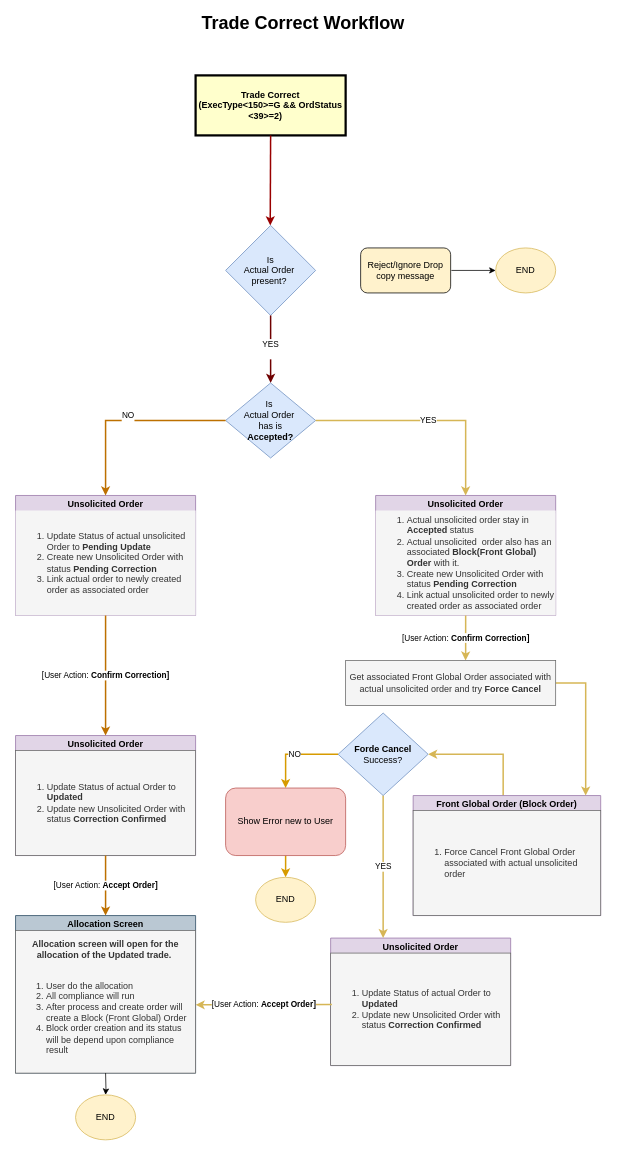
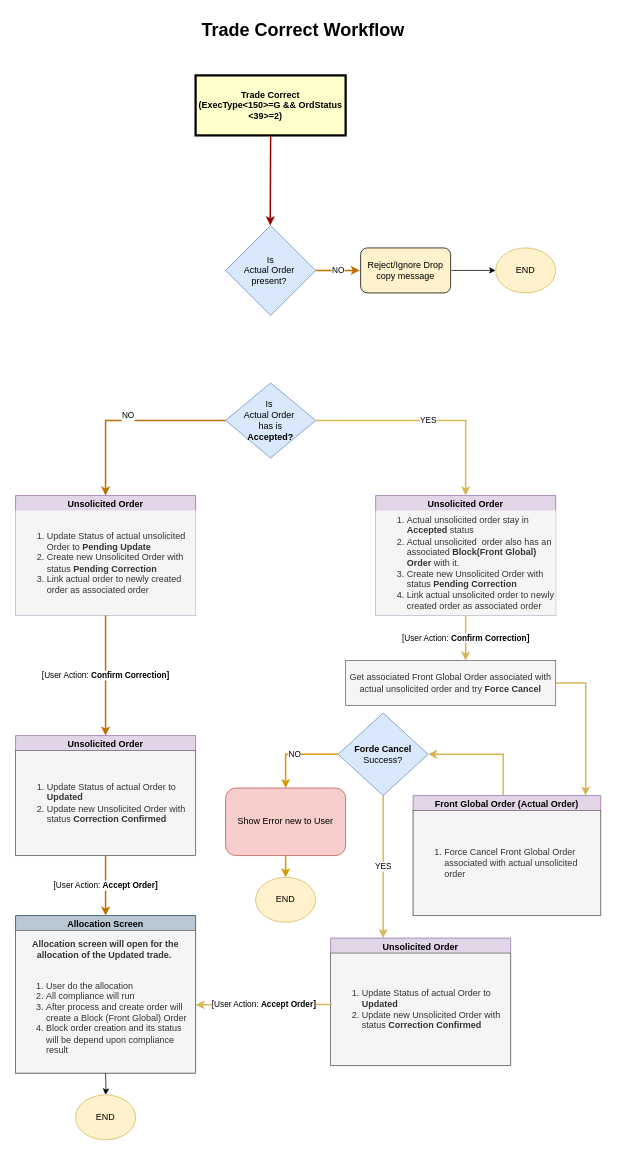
  <mxCell id="0" />
  <mxCell id="1" parent="0" />
  <mxCell id="2" value="Trade Correct&#10;(ExecType&lt;150&gt;=G &amp;&amp; OrdStatus &lt;39&gt;=2)    " style="whiteSpace=wrap;align=center;verticalAlign=middle;fontStyle=1;strokeWidth=3;fillColor=#FFFFCC" parent="1" vertex="1"><mxGeometry x="260" y="100" width="200" height="80" as="geometry" /></mxCell>
  <mxCell id="3" value="" style="edgeStyle=none;noEdgeStyle=1;strokeColor=#990000;strokeWidth=2;" parent="1" edge="1"><mxGeometry width="100" height="100" relative="1" as="geometry"><mxPoint x="360" y="180" as="sourcePoint" /><mxPoint x="359.5" y="300" as="targetPoint" /></mxGeometry></mxCell>
  <mxCell id="4" value="Unsolicited Order" style="swimlane;whiteSpace=wrap;html=1;fillColor=#e1d5e7;strokeColor=#9673a6;" parent="1" vertex="1"><mxGeometry x="20" y="660" width="240" height="160" as="geometry" /></mxCell>
  <mxCell id="5" value="&lt;ol&gt;&lt;li&gt;Update Status of actual unsolicited Order to &lt;b&gt;Pending Update&lt;/b&gt;&lt;/li&gt;&lt;li&gt;Create new Unsolicited Order with status &lt;b&gt;Pending&amp;nbsp;Correction&lt;/b&gt;&lt;/li&gt;&lt;li&gt;Link actual order to newly created order as associated order&lt;/li&gt;&lt;/ol&gt;" style="text;html=1;align=left;verticalAlign=middle;whiteSpace=wrap;rounded=0;fillColor=#f5f5f5;fontColor=#333333;strokeColor=none;" parent="4" vertex="1"><mxGeometry y="20" width="240" height="140" as="geometry" /></mxCell>
+ <mxCell id="6" value="NO" style="edgeStyle=orthogonalEdgeStyle;rounded=0;orthogonalLoop=1;jettySize=auto;html=1;fillColor=#f0a30a;strokeColor=#BD7000;strokeWidth=2;" parent="1" source="7" target="8" edge="1"><mxGeometry relative="1" as="geometry"><mxPoint x="540" y="360" as="targetPoint" /><Array as="points"><mxPoint x="430" y="360" /><mxPoint x="430" y="360" /></Array></mxGeometry></mxCell>
  <mxCell id="7" value="&lt;div&gt;Is&lt;/div&gt;Actual Order&amp;nbsp;&lt;div&gt;present?&amp;nbsp;&lt;/div&gt;" style="rhombus;whiteSpace=wrap;html=1;fillColor=#dae8fc;strokeColor=#6c8ebf;" parent="1" vertex="1"><mxGeometry x="300" y="300" width="120" height="120" as="geometry" /></mxCell>
  <mxCell id="8" value="Reject/Ignore Drop copy message" style="rounded=1;whiteSpace=wrap;html=1;fillColor=#fff2cc;strokeColor=default;perimeterSpacing=1;gradientColor=none;" parent="1" vertex="1"><mxGeometry x="480" y="330" width="120" height="60" as="geometry" /></mxCell>
- <mxCell id="9" value="YES&lt;div&gt;&lt;br&gt;&lt;/div&gt;" style="edgeStyle=orthogonalEdgeStyle;rounded=0;orthogonalLoop=1;jettySize=auto;html=1;fillColor=#a20025;strokeColor=#6F0000;strokeWidth=2;" parent="1" source="7" target="10" edge="1"><mxGeometry relative="1" as="geometry"><mxPoint x="359" y="490" as="targetPoint" /></mxGeometry></mxCell>
  <mxCell id="10" value="Is&amp;nbsp;&lt;div&gt;Actual Order&amp;nbsp;&lt;div&gt;has is&lt;/div&gt;&lt;div&gt;&lt;b&gt;Accepted?&lt;/b&gt;&lt;/div&gt;&lt;/div&gt;" style="rhombus;whiteSpace=wrap;html=1;fillColor=#dae8fc;strokeColor=#6c8ebf;" parent="1" vertex="1"><mxGeometry x="300" y="510" width="120" height="100" as="geometry" /></mxCell>
  <mxCell id="11" value="NO&lt;div&gt;&lt;br&gt;&lt;/div&gt;" style="edgeStyle=orthogonalEdgeStyle;rounded=0;orthogonalLoop=1;jettySize=auto;html=1;exitX=0;exitY=0.5;exitDx=0;exitDy=0;entryX=0.5;entryY=0;entryDx=0;entryDy=0;fillColor=#f0a30a;strokeColor=#BD7000;strokeWidth=2;" parent="1" source="10" target="4" edge="1"><mxGeometry relative="1" as="geometry"><mxPoint x="359" y="670" as="targetPoint" /><Array as="points"><mxPoint x="140" y="560" /></Array></mxGeometry></mxCell>
  <mxCell id="12" value="Unsolicited Order" style="swimlane;whiteSpace=wrap;html=1;fillColor=#e1d5e7;strokeColor=#9673a6;" parent="1" vertex="1"><mxGeometry x="20" y="980" width="240" height="160" as="geometry" /></mxCell>
  <mxCell id="13" value="&lt;ol&gt;&lt;li&gt;Update Status of actual Order to &lt;b&gt;Updated&lt;/b&gt;&lt;/li&gt;&lt;li&gt;Update new Unsolicited Order with status &lt;b&gt;Correction Confirmed&lt;/b&gt;&lt;/li&gt;&lt;/ol&gt;" style="text;html=1;align=left;verticalAlign=middle;whiteSpace=wrap;rounded=0;fillColor=#f5f5f5;fontColor=#333333;strokeColor=#666666;" parent="12" vertex="1"><mxGeometry y="20" width="240" height="140" as="geometry" /></mxCell>
  <mxCell id="14" value="[User Action: &lt;b&gt;Confirm Correction]&lt;/b&gt;" style="endArrow=classic;html=1;rounded=0;exitX=0.5;exitY=1;exitDx=0;exitDy=0;entryX=0.5;entryY=0;entryDx=0;entryDy=0;fillColor=#f0a30a;strokeColor=#BD7000;strokeWidth=2;" parent="1" source="4" target="12" edge="1"><mxGeometry relative="1" as="geometry"><mxPoint x="500" y="930" as="sourcePoint" /><mxPoint x="600" y="930" as="targetPoint" /></mxGeometry></mxCell>
  <mxCell id="15" value="Unsolicited Order" style="swimlane;whiteSpace=wrap;html=1;fillColor=#e1d5e7;strokeColor=#9673a6;" parent="1" vertex="1"><mxGeometry x="500" y="660" width="240" height="160" as="geometry" /></mxCell>
  <mxCell id="16" value="&lt;ol&gt;&lt;li&gt;Actual unsolicited order stay in &lt;b&gt;Accepted &lt;/b&gt;status&lt;/li&gt;&lt;li&gt;Actual unsolicited&amp;nbsp; order also has an associated &lt;b&gt;Block(Front Global) Order&lt;/b&gt; with it.&lt;/li&gt;&lt;li&gt;Create new Unsolicited Order with status &lt;b&gt;Pending&amp;nbsp;Correction&lt;/b&gt;&lt;/li&gt;&lt;li&gt;Link actual unsolicited&amp;nbsp;order to newly created order as associated order&lt;/li&gt;&lt;/ol&gt;" style="text;html=1;align=left;verticalAlign=middle;whiteSpace=wrap;rounded=0;fillColor=#f5f5f5;fontColor=#333333;strokeColor=none;" parent="15" vertex="1"><mxGeometry y="20" width="240" height="140" as="geometry" /></mxCell>
  <mxCell id="17" value="&lt;div&gt;YES&lt;/div&gt;" style="edgeStyle=orthogonalEdgeStyle;rounded=0;orthogonalLoop=1;jettySize=auto;html=1;exitX=1;exitY=0.5;exitDx=0;exitDy=0;entryX=0.5;entryY=0;entryDx=0;entryDy=0;fillColor=#fff2cc;strokeColor=#d6b656;curved=0;strokeWidth=2;gradientColor=#ffd966;" parent="1" source="10" target="15" edge="1"><mxGeometry relative="1" as="geometry"><mxPoint x="780" y="560" as="sourcePoint" /><mxPoint x="839" y="670" as="targetPoint" /></mxGeometry></mxCell>
  <mxCell id="18" value="Unsolicited Order" style="swimlane;whiteSpace=wrap;html=1;fillColor=#e1d5e7;strokeColor=#9673a6;" parent="1" vertex="1"><mxGeometry x="440" y="1250" width="240" height="170" as="geometry" /></mxCell>
  <mxCell id="19" value="&lt;ol&gt;&lt;li&gt;&lt;span style=&quot;color: rgba(0, 0, 0, 0); font-family: monospace; font-size: 0px; text-wrap-mode: nowrap;&quot;&gt;%3CmxGraphModel%3E%3Croot%3E%3CmxCell%20id%3D%220%22%2F%3E%3CmxCell%20id%3D%221%22%20parent%3D%220%22%2F%3E%3CmxCell%20id%3D%222%22%20value%3D%22Unsolicited%20Order%22%20style%3D%22swimlane%3BwhiteSpace%3Dwrap%3Bhtml%3D1%3BfillColor%3D%23e1d5e7%3BstrokeColor%3D%239673a6%3B%22%20vertex%3D%221%22%20parent%3D%221%22%3E%3CmxGeometry%20x%3D%2240%22%20y%3D%22920%22%20width%3D%22240%22%20height%3D%22160%22%20as%3D%22geometry%22%2F%3E%3C%2FmxCell%3E%3CmxCell%20id%3D%223%22%20value%3D%22%26lt%3Bol%26gt%3B%26lt%3Bli%26gt%3BUpdate%20Status%20of%20actual%20Order%20to%20%26lt%3Bb%26gt%3BCancelled%26lt%3B%2Fb%26gt%3B%26lt%3B%2Fli%26gt%3B%26lt%3Bli%26gt%3BUpdate%20new%20Unsolicited%20Order%20with%20status%20%26lt%3Bb%26gt%3BCancelled%20Confirmed%26lt%3B%2Fb%26gt%3B%26lt%3B%2Fli%26gt%3B%26lt%3B%2Fol%26gt%3B%22%20style%3D%22text%3Bhtml%3D1%3Balign%3Dleft%3BverticalAlign%3Dmiddle%3BwhiteSpace%3Dwrap%3Brounded%3D0%3BfillColor%3D%23f5f5f5%3BfontColor%3D%23333333%3BstrokeColor%3D%23666666%3B%22%20vertex%3D%221%22%20parent%3D%222%22%3E%3CmxGeometry%20y%3D%2220%22%20width%3D%22240%22%20height%3D%22140%22%20as%3D%22geometry%22%2F%3E%3C%2FmxCell%3E%3CmxCell%20id%3D%224%22%20value%3D%22%5BUser%20Action%3A%20%26lt%3Bb%26gt%3BCancel%20Confirm%5D%26lt%3B%2Fb%26gt%3B%22%20style%3D%22endArrow%3Dclassic%3Bhtml%3D1%3Brounded%3D0%3BexitX%3D0.5%3BexitY%3D1%3BexitDx%3D0%3BexitDy%3D0%3BentryX%3D0.5%3BentryY%3D0%3BentryDx%3D0%3BentryDy%3D0%3BfillColor%3D%23f0a30a%3BstrokeColor%3D%23BD7000%3BstrokeWidth%3D2%3B%22%20edge%3D%221%22%20target%3D%222%22%20parent%3D%221%22%3E%3CmxGeometry%20relative%3D%221%22%20as%3D%22geometry%22%3E%3CmxPoint%20x%3D%22160%22%20y%3D%22760%22%20as%3D%22sourcePoint%22%2F%3E%3CmxPoint%20x%3D%22620%22%20y%3D%22870%22%20as%3D%22targetPoint%22%2F%3E%3C%2FmxGeometry%3E%3C%2FmxCell%3E%3C%2Froot%3E%3C%2FmxGraphModel%3E&lt;/span&gt;Update Status of actual Order to &lt;b style=&quot;background-color: transparent; color: light-dark(rgb(51, 51, 51), rgb(193, 193, 193));&quot;&gt;Updated&lt;/b&gt;&lt;/li&gt;&lt;li&gt;Update new Unsolicited Order with status &lt;b&gt;Correction Confirmed&lt;/b&gt;&lt;/li&gt;&lt;/ol&gt;" style="text;html=1;align=left;verticalAlign=middle;whiteSpace=wrap;rounded=0;fillColor=#f5f5f5;fontColor=#333333;strokeColor=#666666;" parent="18" vertex="1"><mxGeometry y="20" width="240" height="150" as="geometry" /></mxCell>
  <mxCell id="20" value="[User Action:&amp;nbsp;&lt;b&gt;Confirm Correction&lt;/b&gt;&lt;b&gt;]&lt;/b&gt;" style="endArrow=classic;html=1;rounded=0;exitX=0.5;exitY=1;exitDx=0;exitDy=0;entryX=0.571;entryY=0;entryDx=0;entryDy=0;fillColor=#fff2cc;strokeColor=#d6b656;strokeWidth=2;edgeStyle=orthogonalEdgeStyle;entryPerimeter=0;gradientColor=#ffd966;" parent="1" target="25" edge="1"><mxGeometry relative="1" as="geometry"><mxPoint x="620" y="820" as="sourcePoint" /><mxPoint x="1080" y="930" as="targetPoint" /><Array as="points"><mxPoint x="620" y="870" /><mxPoint x="620" y="870" /></Array></mxGeometry></mxCell>
  <mxCell id="21" style="edgeStyle=orthogonalEdgeStyle;rounded=0;orthogonalLoop=1;jettySize=auto;html=1;entryX=1;entryY=0.5;entryDx=0;entryDy=0;exitX=0.48;exitY=0;exitDx=0;exitDy=0;exitPerimeter=0;fillColor=#fff2cc;gradientColor=#ffd966;strokeColor=#d6b656;endSize=6;fontStyle=1;strokeWidth=2;" parent="1" source="22" target="28" edge="1"><mxGeometry relative="1" as="geometry"><mxPoint x="670" y="1050" as="sourcePoint" /><Array as="points"><mxPoint x="670" y="1005" /></Array></mxGeometry></mxCell>
- <mxCell id="22" value="Front Global Order (Block Order)" style="swimlane;whiteSpace=wrap;html=1;fillColor=#e1d5e7;strokeColor=#9673a6;" parent="1" vertex="1"><mxGeometry x="550" y="1060" width="250" height="160" as="geometry" /></mxCell>
+ <mxCell id="22" value="Front Global Order (Actual Order)" style="swimlane;whiteSpace=wrap;html=1;fillColor=#e1d5e7;strokeColor=#9673a6;" parent="1" vertex="1"><mxGeometry x="550" y="1060" width="250" height="160" as="geometry" /></mxCell>
  <mxCell id="23" value="&lt;ol&gt;&lt;li&gt;Force Cancel Front Global Order associated with actual unsolicited order&lt;span style=&quot;color: rgba(0, 0, 0, 0); font-family: monospace; font-size: 0px; text-wrap-mode: nowrap;&quot;&gt;%3CmxGraphModel%3E%3Croot%3E%3CmxCell%20id%3D%220%22%2F%3E%3CmxCell%20id%3D%221%22%20parent%3D%220%22%2F%3E%3CmxCell%20id%3D%222%22%20value%3D%22Unsolicited%20Order%22%20style%3D%22swimlane%3BwhiteSpace%3Dwrap%3Bhtml%3D1%3BfillColor%3D%23e1d5e7%3BstrokeColor%3D%239673a6%3B%22%20vertex%3D%221%22%20parent%3D%221%22%3E%3CmxGeometry%20x%3D%2240%22%20y%3D%22920%22%20width%3D%22240%22%20height%3D%22160%22%20as%3D%22geometry%22%2F%3E%3C%2FmxCell%3E%3CmxCell%20id%3D%223%22%20value%3D%22%26lt%3Bol%26gt%3B%26lt%3Bli%26gt%3BUpdate%20Status%20of%20actual%20Order%20to%20%26lt%3Bb%26gt%3BCancelled%26lt%3B%2Fb%26gt%3B%26lt%3B%2Fli%26gt%3B%26lt%3Bli%26gt%3BUpdate%20new%20Unsolicited%20Order%20with%20status%20%26lt%3Bb%26gt%3BCancelled%20Confirmed%26lt%3B%2Fb%26gt%3B%26lt%3B%2Fli%26gt%3B%26lt%3B%2Fol%26gt%3B%22%20style%3D%22text%3Bhtml%3D1%3Balign%3Dleft%3BverticalAlign%3Dmiddle%3BwhiteSpace%3Dwrap%3Brounded%3D0%3BfillColor%3D%23f5f5f5%3BfontColor%3D%23333333%3BstrokeColor%3D%23666666%3B%22%20vertex%3D%221%22%20parent%3D%222%22%3E%3CmxGeometry%20y%3D%2220%22%20width%3D%22240%22%20height%3D%22140%22%20as%3D%22geometry%22%2F%3E%3C%2FmxCell%3E%3CmxCell%20id%3D%224%22%20value%3D%22%5BUser%20Action%3A%20%26lt%3Bb%26gt%3BCancel%20Confirm%5D%26lt%3B%2Fb%26gt%3B%22%20style%3D%22endArrow%3Dclassic%3Bhtml%3D1%3Brounded%3D0%3BexitX%3D0.5%3BexitY%3D1%3BexitDx%3D0%3BexitDy%3D0%3BentryX%3D0.5%3BentryY%3D0%3BentryDx%3D0%3BentryDy%3D0%3BfillColor%3D%23f0a30a%3BstrokeColor%3D%23BD7000%3BstrokeWidth%3D2%3B%22%20edge%3D%221%22%20target%3D%222%22%20parent%3D%221%22%3E%3CmxGeometry%20relative%3D%221%22%20as%3D%22geometry%22%3E%3CmxPoint%20x%3D%22160%22%20y%3D%22760%22%20as%3D%22sourcePoint%22%2F%3E%3CmxPoint%20x%3D%22620%22%20y%3D%22870%22%20as%3D%22targetPoint%22%2F%3E%3C%2FmxGeometry%3E%3C%2FmxCell%3E%3C%2Froot%3E%3C%2FmxGraphModel%3&lt;/span&gt;&lt;/li&gt;&lt;/ol&gt;" style="text;html=1;align=left;verticalAlign=middle;whiteSpace=wrap;rounded=0;fillColor=#f5f5f5;fontColor=#333333;strokeColor=#666666;" parent="22" vertex="1"><mxGeometry y="20" width="250" height="140" as="geometry" /></mxCell>
  <mxCell id="24" style="edgeStyle=orthogonalEdgeStyle;rounded=0;orthogonalLoop=1;jettySize=auto;html=1;exitX=1;exitY=0.5;exitDx=0;exitDy=0;entryX=0.92;entryY=0;entryDx=0;entryDy=0;entryPerimeter=0;fillColor=#fff2cc;gradientColor=#ffd966;strokeColor=#d6b656;strokeWidth=2;" parent="1" source="25" target="22" edge="1"><mxGeometry relative="1" as="geometry"><Array as="points"><mxPoint x="780" y="910" /></Array><mxPoint x="740" y="1000" as="targetPoint" /></mxGeometry></mxCell>
  <mxCell id="25" value="&lt;br&gt;&lt;span style=&quot;color: rgb(51, 51, 51); font-family: Helvetica; font-size: 12px; font-style: normal; font-variant-ligatures: normal; font-variant-caps: normal; font-weight: 400; letter-spacing: normal; orphans: 2; text-align: left; text-indent: 0px; text-transform: none; widows: 2; word-spacing: 0px; -webkit-text-stroke-width: 0px; white-space: normal; text-decoration-thickness: initial; text-decoration-style: initial; text-decoration-color: initial; float: none; display: inline !important;&quot;&gt;Get associated Front Global Order associated with actual&amp;nbsp;&lt;span&gt;unsolicited&amp;nbsp;&lt;/span&gt;order and try &lt;/span&gt;&lt;span style=&quot;color: rgb(51, 51, 51); font-family: Helvetica; font-size: 12px; font-style: normal; font-variant-ligatures: normal; font-variant-caps: normal; letter-spacing: normal; orphans: 2; text-align: left; text-indent: 0px; text-transform: none; widows: 2; word-spacing: 0px; -webkit-text-stroke-width: 0px; white-space: normal; background-color: rgb(251, 251, 251); text-decoration-thickness: initial; text-decoration-style: initial; text-decoration-color: initial; float: none; display: inline !important;&quot;&gt;&lt;b&gt;Force Cancel&lt;/b&gt;&lt;/span&gt;&lt;div&gt;&lt;br&gt;&lt;/div&gt;" style="rounded=0;whiteSpace=wrap;html=1;fillColor=#f5f5f5;fontColor=#333333;strokeColor=#666666;" parent="1" vertex="1"><mxGeometry x="460" y="880" width="280" height="60" as="geometry" /></mxCell>
  <mxCell id="26" value="YES" style="edgeStyle=orthogonalEdgeStyle;rounded=0;orthogonalLoop=1;jettySize=auto;html=1;exitX=0.5;exitY=1;exitDx=0;exitDy=0;fillColor=#fff2cc;gradientColor=#ffd966;strokeColor=#d6b656;strokeWidth=2;" parent="1" source="28" edge="1"><mxGeometry relative="1" as="geometry"><Array as="points"><mxPoint x="510" y="1060" /><mxPoint x="510" y="1250" /></Array><mxPoint x="510" y="1250" as="targetPoint" /></mxGeometry></mxCell>
  <mxCell id="27" value="NO" style="edgeStyle=orthogonalEdgeStyle;rounded=0;orthogonalLoop=1;jettySize=auto;html=1;entryX=0.5;entryY=0;entryDx=0;entryDy=0;fillColor=#ffcd28;gradientColor=#ffa500;strokeColor=#d79b00;strokeWidth=2;" parent="1" source="28" target="30" edge="1"><mxGeometry relative="1" as="geometry"><Array as="points"><mxPoint x="380" y="1005" /></Array></mxGeometry></mxCell>
  <mxCell id="28" value="&lt;b&gt;Forde Cancel&lt;/b&gt;&lt;div&gt;Success?&lt;/div&gt;" style="rhombus;whiteSpace=wrap;html=1;fillColor=#dae8fc;strokeColor=#6c8ebf;" parent="1" vertex="1"><mxGeometry x="450" y="950" width="120" height="110" as="geometry" /></mxCell>
  <mxCell id="29" value="" style="edgeStyle=orthogonalEdgeStyle;rounded=0;orthogonalLoop=1;jettySize=auto;html=1;fillColor=#ffcd28;gradientColor=#ffa500;strokeColor=#d79b00;strokeWidth=2;" parent="1" source="30" target="31" edge="1"><mxGeometry relative="1" as="geometry" /></mxCell>
  <mxCell id="30" value="Show Error new to User" style="rounded=1;whiteSpace=wrap;html=1;fillColor=#f8cecc;strokeColor=#b85450;" parent="1" vertex="1"><mxGeometry x="300" y="1050" width="160" height="90" as="geometry" /></mxCell>
  <mxCell id="31" value="END" style="ellipse;whiteSpace=wrap;html=1;fillColor=#fff2cc;strokeColor=#d6b656;" parent="1" vertex="1"><mxGeometry x="340" y="1169" width="80" height="60" as="geometry" /></mxCell>
  <mxCell id="32" value="END" style="ellipse;whiteSpace=wrap;html=1;fillColor=#fff2cc;strokeColor=#d6b656;" parent="1" vertex="1"><mxGeometry x="660" y="330" width="80" height="60" as="geometry" /></mxCell>
  <mxCell id="33" style="edgeStyle=orthogonalEdgeStyle;rounded=0;orthogonalLoop=1;jettySize=auto;html=1;entryX=0;entryY=0.5;entryDx=0;entryDy=0;" parent="1" source="8" target="32" edge="1"><mxGeometry relative="1" as="geometry" /></mxCell>
- <mxCell id="34" value="Trade Correct Workflow" style="text;strokeColor=none;fillColor=none;html=1;fontSize=24;fontStyle=1;verticalAlign=middle;align=center;" parent="1" vertex="1"><mxGeometry x="23" y="10" width="760" height="40" as="geometry" /></mxCell>
+ <mxCell id="34" value="Trade Correct Workflow" style="text;strokeColor=none;fillColor=none;html=1;fontSize=24;fontStyle=1;verticalAlign=middle;align=center;" parent="1" vertex="1"><mxGeometry x="23" y="20" width="760" height="40" as="geometry" /></mxCell>
  <mxCell id="35" value="[User Action:&amp;nbsp;&lt;b&gt;Accept Order]&lt;/b&gt;" style="endArrow=classic;html=1;rounded=0;exitX=0.5;exitY=1;exitDx=0;exitDy=0;entryX=0.5;entryY=0;entryDx=0;entryDy=0;fillColor=#f0a30a;strokeColor=#BD7000;strokeWidth=2;" edge="1" parent="1" source="13" target="37"><mxGeometry relative="1" as="geometry"><mxPoint x="139.5" y="1140" as="sourcePoint" /><mxPoint x="139.5" y="1300" as="targetPoint" /></mxGeometry></mxCell>
  <mxCell id="36" value="[User Action: &lt;b&gt;Accept Order]&lt;/b&gt;" style="endArrow=classic;html=1;rounded=0;exitX=0.007;exitY=0.457;exitDx=0;exitDy=0;fillColor=#fff2cc;strokeColor=#d6b656;strokeWidth=2;exitPerimeter=0;gradientColor=#ffd966;entryX=1;entryY=0.521;entryDx=0;entryDy=0;entryPerimeter=0;" edge="1" parent="1" source="19" target="38"><mxGeometry relative="1" as="geometry"><mxPoint x="304" y="1229" as="sourcePoint" /><mxPoint x="250" y="1339" as="targetPoint" /></mxGeometry></mxCell>
  <mxCell id="37" value="Allocation Screen" style="swimlane;whiteSpace=wrap;html=1;fillColor=#bac8d3;strokeColor=#23445d;" vertex="1" parent="1"><mxGeometry x="20" y="1220" width="240" height="210" as="geometry" /></mxCell>
  <mxCell id="38" value="&lt;b&gt;Allocation screen will open for the allocation of the Updated trade.&amp;nbsp;&lt;/b&gt;&lt;div&gt;&lt;br&gt;&lt;/div&gt;&lt;div&gt;&lt;ol&gt;&lt;li style=&quot;text-align: left;&quot;&gt;User do the allocation&amp;nbsp;&lt;/li&gt;&lt;li style=&quot;text-align: left;&quot;&gt;All compliance will run&lt;/li&gt;&lt;li style=&quot;text-align: left;&quot;&gt;After process and create order will create a Block (Front Global) Order&lt;/li&gt;&lt;li style=&quot;text-align: left;&quot;&gt;Block order creation and its status will be depend upon compliance result&lt;/li&gt;&lt;/ol&gt;&lt;/div&gt;" style="text;html=1;align=center;verticalAlign=middle;whiteSpace=wrap;rounded=0;fillColor=#f5f5f5;fontColor=#333333;strokeColor=#666666;" vertex="1" parent="37"><mxGeometry y="20" width="240" height="190" as="geometry" /></mxCell>
  <mxCell id="39" value="" style="edgeStyle=orthogonalEdgeStyle;rounded=0;orthogonalLoop=1;jettySize=auto;html=1;" edge="1" parent="1" target="40"><mxGeometry relative="1" as="geometry"><mxPoint x="140" y="1430" as="sourcePoint" /></mxGeometry></mxCell>
  <mxCell id="40" value="END" style="ellipse;whiteSpace=wrap;html=1;fillColor=#fff2cc;strokeColor=#d6b656;" vertex="1" parent="1"><mxGeometry x="100" y="1459" width="80" height="60" as="geometry" /></mxCell>
